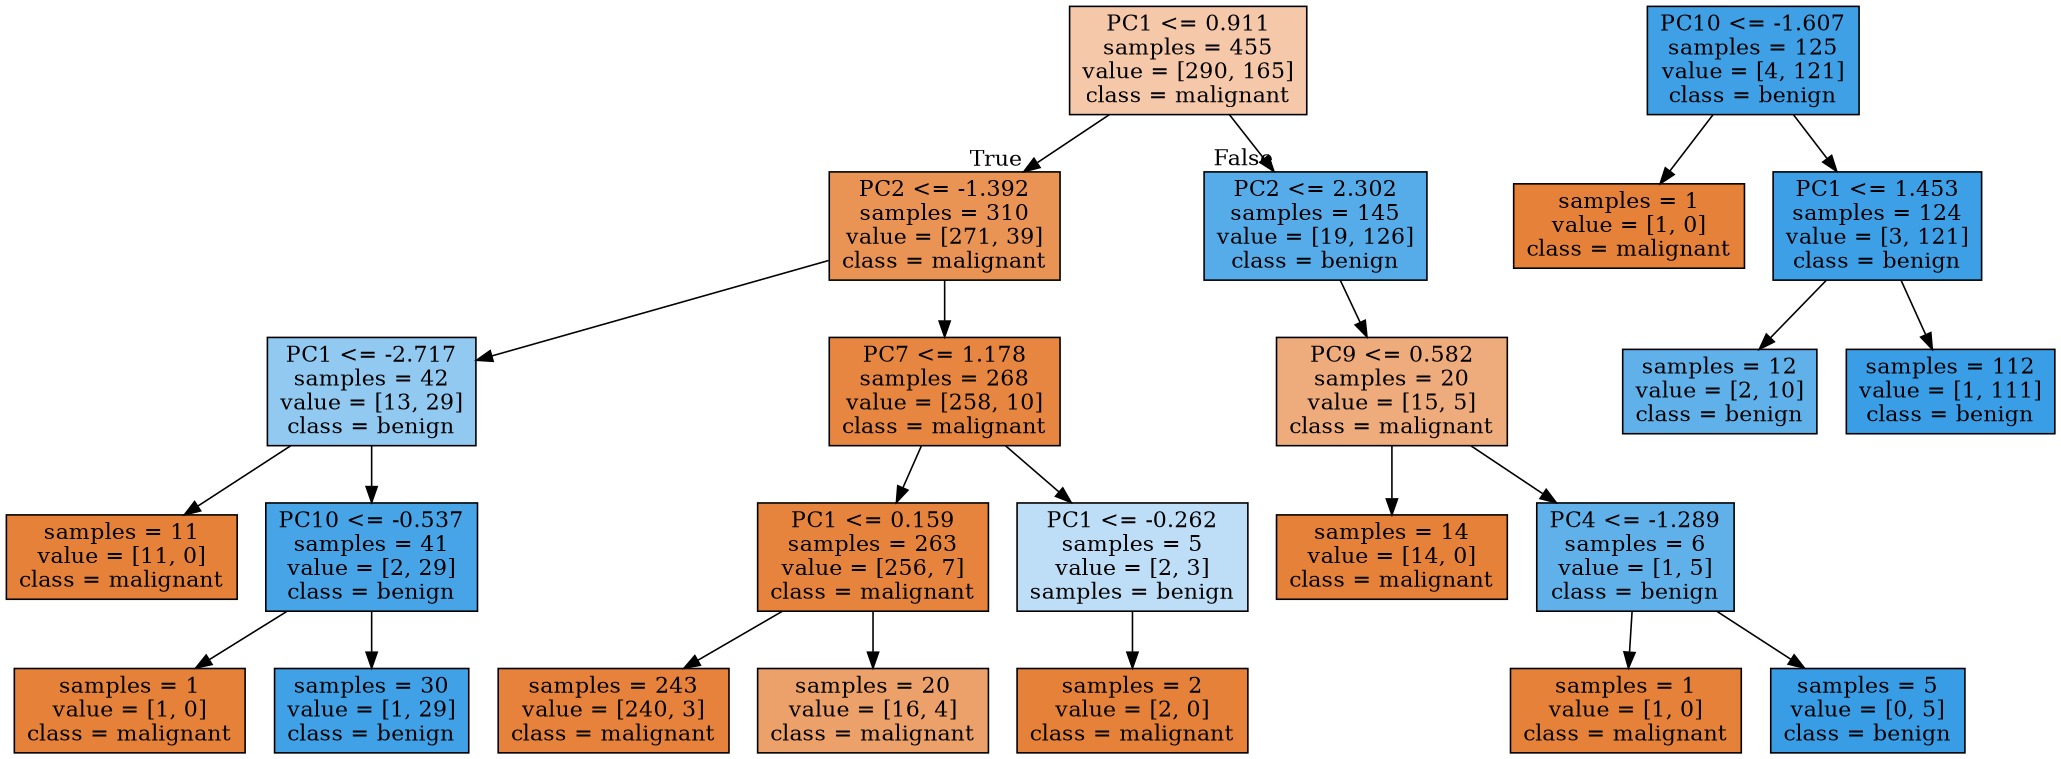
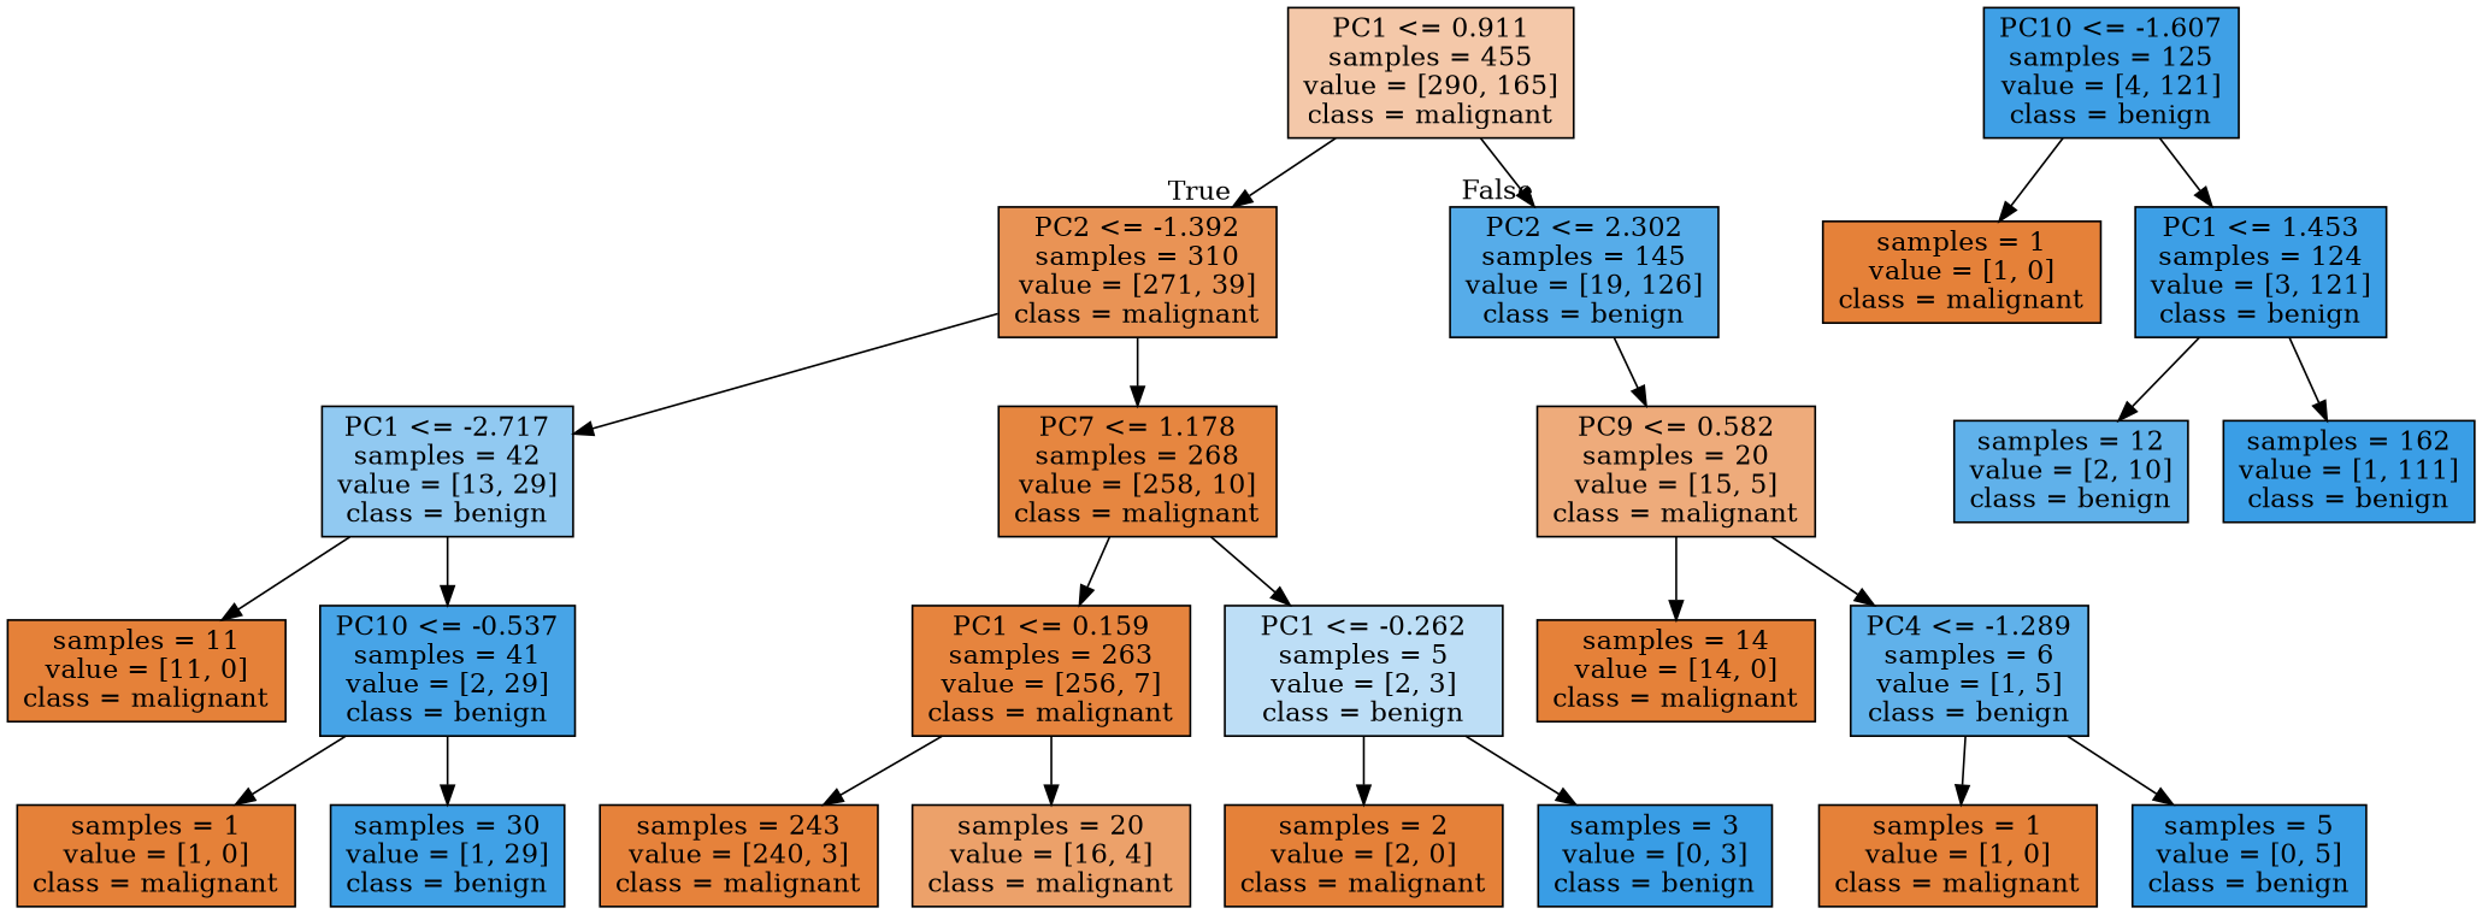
  digraph {
    node [color=black fillcolor="#e58139ff" shape=box style=filled]
    n1 [fillcolor="#e581396e" label="PC1 <= 0.911\nsamples = 455\nvalue = [290, 165]\nclass = malignant"]
    n2 [fillcolor="#e58139da" label="PC2 <= -1.392\nsamples = 310\nvalue = [271, 39]\nclass = malignant"]
    n3 [fillcolor="#399de5d9" label="PC2 <= 2.302\nsamples = 145\nvalue = [19, 126]\nclass = benign"]
    n4 [fillcolor="#399de58d" label="PC1 <= -2.717\nsamples = 42\nvalue = [13, 29]\nclass = benign"]
    n5 [fillcolor="#e58139f5" label="PC7 <= 1.178\nsamples = 268\nvalue = [258, 10]\nclass = malignant"]
    n6 [fillcolor="#e58139aa" label="PC9 <= 0.582\nsamples = 20\nvalue = [15, 5]\nclass = malignant"]
    n7 [label="samples = 11\nvalue = [11, 0]\nclass = malignant"]
    n8 [fillcolor="#399de5ed" label="PC10 <= -0.537\nsamples = 41\nvalue = [2, 29]\nclass = benign"]
    n9 [fillcolor="#e58139f8" label="PC1 <= 0.159\nsamples = 263\nvalue = [256, 7]\nclass = malignant"]
-   n10 [fillcolor="#399de555" label="PC1 <= -0.262\nsamples = 5\nvalue = [2, 3]\nsamples = benign"]
+   n10 [fillcolor="#399de555" label="PC1 <= -0.262\nsamples = 5\nvalue = [2, 3]\nclass = benign"]
    n11 [label="samples = 1\nvalue = [1, 0]\nclass = malignant"]
    n12 [fillcolor="#399de5f6" label="samples = 30\nvalue = [1, 29]\nclass = benign"]
    n13 [fillcolor="#e58139fc" label="samples = 243\nvalue = [240, 3]\nclass = malignant"]
    n14 [fillcolor="#e58139bf" label="samples = 20\nvalue = [16, 4]\nclass = malignant"]
    n15 [label="samples = 2\nvalue = [2, 0]\nclass = malignant"]
+   n16 [fillcolor="#399de5ff" label="samples = 3\nvalue = [0, 3]\nclass = benign"]
    n17 [fillcolor="#399de5f7" label="PC10 <= -1.607\nsamples = 125\nvalue = [4, 121]\nclass = benign"]
    n18 [label="samples = 1\nvalue = [1, 0]\nclass = malignant"]
    n19 [fillcolor="#399de5f9" label="PC1 <= 1.453\nsamples = 124\nvalue = [3, 121]\nclass = benign"]
    n20 [label="samples = 14\nvalue = [14, 0]\nclass = malignant"]
    n21 [fillcolor="#399de5cc" label="PC4 <= -1.289\nsamples = 6\nvalue = [1, 5]\nclass = benign"]
    n22 [fillcolor="#399de5cc" label="samples = 12\nvalue = [2, 10]\nclass = benign"]
-   n23 [fillcolor="#399de5fd" label="samples = 112\nvalue = [1, 111]\nclass = benign"]
+   n23 [fillcolor="#399de5fd" label="samples = 162\nvalue = [1, 111]\nclass = benign"]
    n24 [label="samples = 1\nvalue = [1, 0]\nclass = malignant"]
    n25 [fillcolor="#399de5ff" label="samples = 5\nvalue = [0, 5]\nclass = benign"]
    n1 -> n2 [headlabel=True labelangle=45 labeldistance=2.5]
    n1 -> n3 [headlabel=False labelangle=-45 labeldistance=2.5]
    n2 -> n4
    n2 -> n5
    n3 -> n6
    n4 -> n7
    n4 -> n8
    n5 -> n9
    n5 -> n10
    n6 -> n20
    n6 -> n21
    n8 -> n11
    n8 -> n12
    n9 -> n13
    n9 -> n14
    n10 -> n15
+   n10 -> n16
    n17 -> n18
    n17 -> n19
    n19 -> n22
    n19 -> n23
    n21 -> n24
    n21 -> n25
  }
